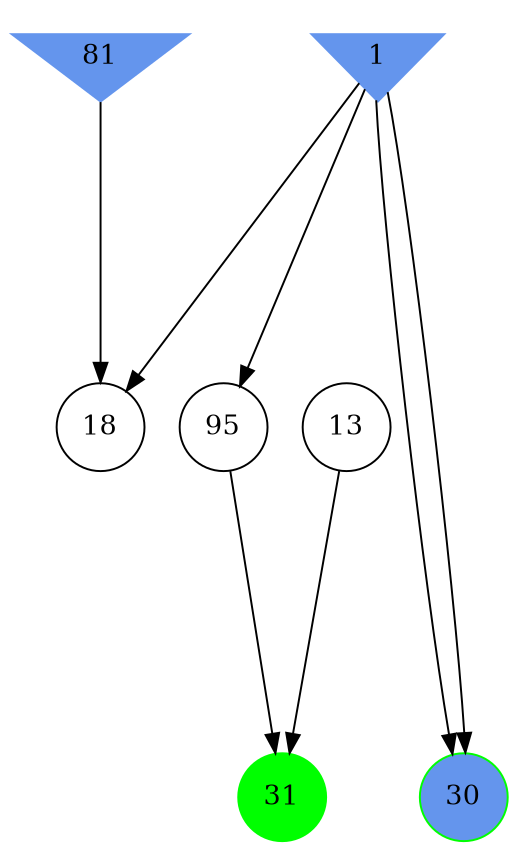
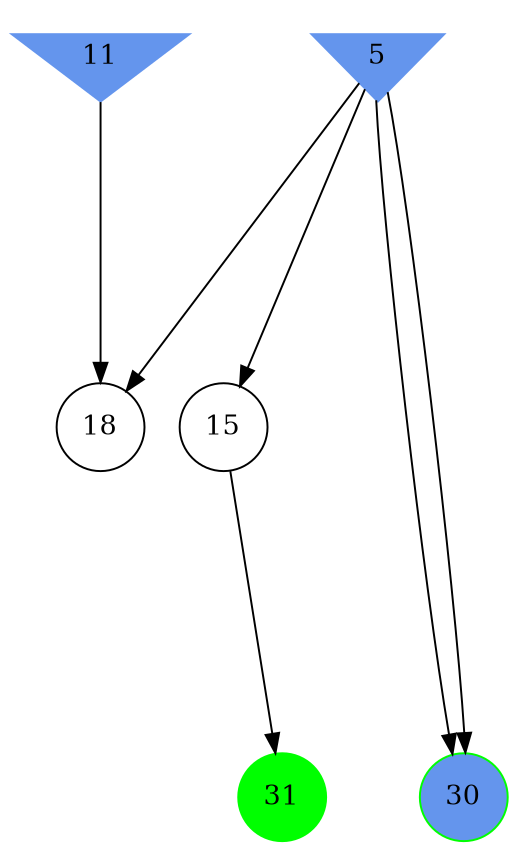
  digraph {
    ranksep=2.0
    node [color=black shape=circle style=filled]
-   5 [color=cornflowerblue shape=invtriangle label=1]
-   11 [color=cornflowerblue shape=invtriangle label=81]
-   13 [style=""]
-   15 [label=95 style=""]
+   5 [color=cornflowerblue shape=invtriangle]
+   11 [color=cornflowerblue shape=invtriangle]
+   15 [style=""]
    18 [style=""]
    30 [color=green fillcolor=cornflowerblue]
    31 [color=green]
    subgraph sub_1 {
      rank=same
      5
      11
    }
    subgraph sub_2 {
      rank=same
-     13
      15
      18
    }
    subgraph sub_3 {
      rank=same
      30
      31
    }
    5 -> 15
    5 -> 18
    5 -> 30
    5 -> 30
    11 -> 18
-   13 -> 31
    15 -> 31
  }
